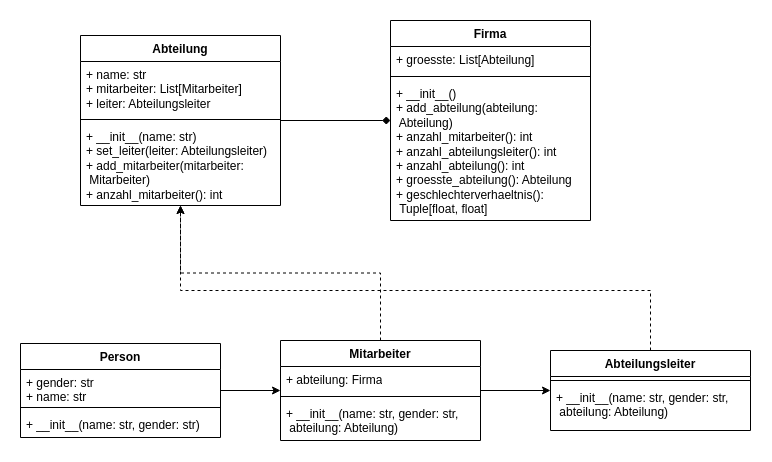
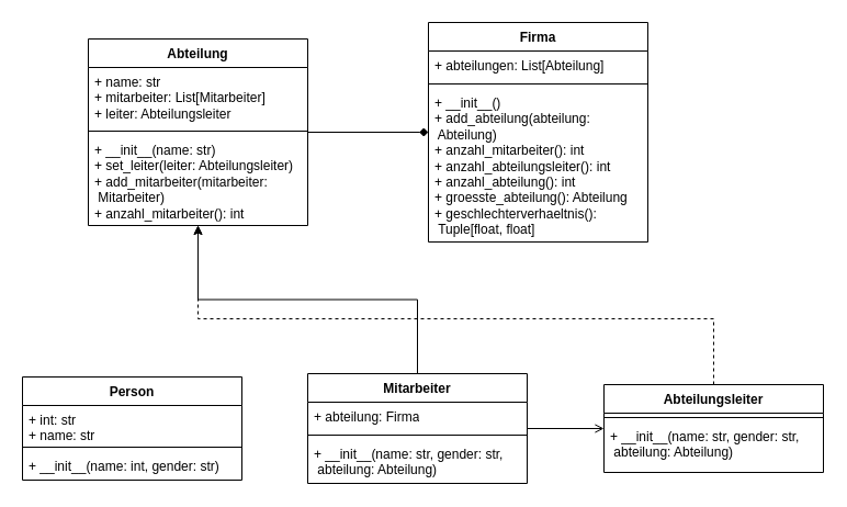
  <mxCell id="0" />
  <mxCell id="1" parent="0" />
  <mxCell id="2" value="Firma" style="swimlane;fontStyle=1;align=center;verticalAlign=top;childLayout=stackLayout;horizontal=1;startSize=26;horizontalStack=0;resizeParent=1;resizeParentMax=0;resizeLast=0;collapsible=1;marginBottom=0;whiteSpace=wrap;html=1;" parent="1" vertex="1"><mxGeometry x="390" y="20" width="200" height="200" as="geometry"><mxRectangle x="670" y="250" width="70" height="30" as="alternateBounds" /></mxGeometry></mxCell>
- <mxCell id="3" value="+ groesste: List[Abteilung]" style="text;strokeColor=none;fillColor=none;align=left;verticalAlign=top;spacingLeft=4;spacingRight=4;overflow=hidden;rotatable=0;points=[[0,0.5],[1,0.5]];portConstraint=eastwest;whiteSpace=wrap;html=1;" parent="2" vertex="1"><mxGeometry y="26" width="200" height="26" as="geometry" /></mxCell>
+ <mxCell id="3" value="+ abteilungen: List[Abteilung]" style="text;strokeColor=none;fillColor=none;align=left;verticalAlign=top;spacingLeft=4;spacingRight=4;overflow=hidden;rotatable=0;points=[[0,0.5],[1,0.5]];portConstraint=eastwest;whiteSpace=wrap;html=1;" parent="2" vertex="1"><mxGeometry y="26" width="200" height="26" as="geometry" /></mxCell>
  <mxCell id="4" value="" style="line;strokeWidth=1;fillColor=none;align=left;verticalAlign=middle;spacingTop=-1;spacingLeft=3;spacingRight=3;rotatable=0;labelPosition=right;points=[];portConstraint=eastwest;strokeColor=inherit;" parent="2" vertex="1"><mxGeometry y="52" width="200" height="8" as="geometry" /></mxCell>
  <mxCell id="5" value="+ __init__()&lt;br&gt;+ add_abteilung(abteilung: &lt;span style=&quot;white-space: pre;&quot;&gt; &lt;/span&gt;Abteilung)&lt;br&gt;+ anzahl_mitarbeiter(): int&lt;br&gt;+ anzahl_abteilungsleiter(): int&lt;br&gt;+ anzahl_abteilung(): int&lt;br&gt;+ groesste_abteilung(): Abteilung&lt;br&gt;+ geschlechterverhaeltnis(): &lt;span style=&quot;white-space: pre;&quot;&gt; &lt;/span&gt;Tuple[float, float]" style="text;strokeColor=none;fillColor=none;align=left;verticalAlign=top;spacingLeft=4;spacingRight=4;overflow=hidden;rotatable=0;points=[[0,0.5],[1,0.5]];portConstraint=eastwest;whiteSpace=wrap;html=1;" parent="2" vertex="1"><mxGeometry y="60" width="200" height="140" as="geometry" /></mxCell>
- <mxCell id="6" value="" style="edgeStyle=orthogonalEdgeStyle;rounded=0;orthogonalLoop=1;jettySize=auto;html=1;" parent="1" source="7" target="13" edge="1"><mxGeometry relative="1" as="geometry" /></mxCell>
  <mxCell id="7" value="Person" style="swimlane;fontStyle=1;align=center;verticalAlign=top;childLayout=stackLayout;horizontal=1;startSize=26;horizontalStack=0;resizeParent=1;resizeParentMax=0;resizeLast=0;collapsible=1;marginBottom=0;whiteSpace=wrap;html=1;" parent="1" vertex="1"><mxGeometry x="20" y="343" width="200" height="94" as="geometry" /></mxCell>
- <mxCell id="8" value="+ gender: str&lt;br&gt;+ name: str" style="text;strokeColor=none;fillColor=none;align=left;verticalAlign=top;spacingLeft=4;spacingRight=4;overflow=hidden;rotatable=0;points=[[0,0.5],[1,0.5]];portConstraint=eastwest;whiteSpace=wrap;html=1;" parent="7" vertex="1"><mxGeometry y="26" width="200" height="34" as="geometry" /></mxCell>
+ <mxCell id="8" value="+ int: str&lt;br&gt;+ name: str" style="text;strokeColor=none;fillColor=none;align=left;verticalAlign=top;spacingLeft=4;spacingRight=4;overflow=hidden;rotatable=0;points=[[0,0.5],[1,0.5]];portConstraint=eastwest;whiteSpace=wrap;html=1;" parent="7" vertex="1"><mxGeometry y="26" width="200" height="34" as="geometry" /></mxCell>
  <mxCell id="9" value="" style="line;strokeWidth=1;fillColor=none;align=left;verticalAlign=middle;spacingTop=-1;spacingLeft=3;spacingRight=3;rotatable=0;labelPosition=right;points=[];portConstraint=eastwest;strokeColor=inherit;" parent="7" vertex="1"><mxGeometry y="60" width="200" height="8" as="geometry" /></mxCell>
- <mxCell id="10" value="+ __init__(name: str, gender: str)" style="text;strokeColor=none;fillColor=none;align=left;verticalAlign=top;spacingLeft=4;spacingRight=4;overflow=hidden;rotatable=0;points=[[0,0.5],[1,0.5]];portConstraint=eastwest;whiteSpace=wrap;html=1;" parent="7" vertex="1"><mxGeometry y="68" width="200" height="26" as="geometry" /></mxCell>
- <mxCell id="11" value="" style="edgeStyle=orthogonalEdgeStyle;rounded=0;orthogonalLoop=1;jettySize=auto;html=1;" parent="1" source="13" target="18" edge="1"><mxGeometry relative="1" as="geometry" /></mxCell>
- <mxCell id="12" style="edgeStyle=orthogonalEdgeStyle;rounded=0;orthogonalLoop=1;jettySize=auto;html=1;dashed=1;" parent="1" source="13" target="22" edge="1"><mxGeometry relative="1" as="geometry" /></mxCell>
+ <mxCell id="10" value="+ __init__(name: int, gender: str)" style="text;strokeColor=none;fillColor=none;align=left;verticalAlign=top;spacingLeft=4;spacingRight=4;overflow=hidden;rotatable=0;points=[[0,0.5],[1,0.5]];portConstraint=eastwest;whiteSpace=wrap;html=1;" parent="7" vertex="1"><mxGeometry y="68" width="200" height="26" as="geometry" /></mxCell>
+ <mxCell id="11" value="" style="edgeStyle=orthogonalEdgeStyle;rounded=0;orthogonalLoop=1;jettySize=auto;html=1;endArrow=open;" parent="1" source="13" target="18" edge="1"><mxGeometry relative="1" as="geometry" /></mxCell>
+ <mxCell id="12" style="edgeStyle=orthogonalEdgeStyle;rounded=0;orthogonalLoop=1;jettySize=auto;html=1;" parent="1" source="13" target="22" edge="1"><mxGeometry relative="1" as="geometry" /></mxCell>
  <mxCell id="13" value="Mitarbeiter" style="swimlane;fontStyle=1;align=center;verticalAlign=top;childLayout=stackLayout;horizontal=1;startSize=26;horizontalStack=0;resizeParent=1;resizeParentMax=0;resizeLast=0;collapsible=1;marginBottom=0;whiteSpace=wrap;html=1;" parent="1" vertex="1"><mxGeometry x="280" y="340" width="200" height="100" as="geometry" /></mxCell>
  <mxCell id="14" value="+ abteilung: Firma" style="text;strokeColor=none;fillColor=none;align=left;verticalAlign=top;spacingLeft=4;spacingRight=4;overflow=hidden;rotatable=0;points=[[0,0.5],[1,0.5]];portConstraint=eastwest;whiteSpace=wrap;html=1;" parent="13" vertex="1"><mxGeometry y="26" width="200" height="26" as="geometry" /></mxCell>
  <mxCell id="15" value="" style="line;strokeWidth=1;fillColor=none;align=left;verticalAlign=middle;spacingTop=-1;spacingLeft=3;spacingRight=3;rotatable=0;labelPosition=right;points=[];portConstraint=eastwest;strokeColor=inherit;" parent="13" vertex="1"><mxGeometry y="52" width="200" height="8" as="geometry" /></mxCell>
  <mxCell id="16" value="+ __init__(name: str, gender: str, &lt;span style=&quot;white-space: pre;&quot;&gt; &lt;/span&gt;abteilung: Abteilung)" style="text;strokeColor=none;fillColor=none;align=left;verticalAlign=top;spacingLeft=4;spacingRight=4;overflow=hidden;rotatable=0;points=[[0,0.5],[1,0.5]];portConstraint=eastwest;whiteSpace=wrap;html=1;" parent="13" vertex="1"><mxGeometry y="60" width="200" height="40" as="geometry" /></mxCell>
  <mxCell id="17" style="edgeStyle=orthogonalEdgeStyle;rounded=0;orthogonalLoop=1;jettySize=auto;html=1;dashed=1;" parent="1" source="18" target="22" edge="1"><mxGeometry relative="1" as="geometry"><Array as="points"><mxPoint x="650" y="290" /><mxPoint x="180" y="290" /></Array></mxGeometry></mxCell>
  <mxCell id="18" value="Abteilungsleiter" style="swimlane;fontStyle=1;align=center;verticalAlign=top;childLayout=stackLayout;horizontal=1;startSize=26;horizontalStack=0;resizeParent=1;resizeParentMax=0;resizeLast=0;collapsible=1;marginBottom=0;whiteSpace=wrap;html=1;" parent="1" vertex="1"><mxGeometry x="550" y="350" width="200" height="80" as="geometry" /></mxCell>
  <mxCell id="19" value="" style="line;strokeWidth=1;fillColor=none;align=left;verticalAlign=middle;spacingTop=-1;spacingLeft=3;spacingRight=3;rotatable=0;labelPosition=right;points=[];portConstraint=eastwest;strokeColor=inherit;" parent="18" vertex="1"><mxGeometry y="26" width="200" height="8" as="geometry" /></mxCell>
  <mxCell id="20" value="+ __init__(name: str, gender: str, &lt;span style=&quot;white-space: pre;&quot;&gt; &lt;/span&gt;abteilung: Abteilung)" style="text;strokeColor=none;fillColor=none;align=left;verticalAlign=top;spacingLeft=4;spacingRight=4;overflow=hidden;rotatable=0;points=[[0,0.5],[1,0.5]];portConstraint=eastwest;whiteSpace=wrap;html=1;" parent="18" vertex="1"><mxGeometry y="34" width="200" height="46" as="geometry" /></mxCell>
  <mxCell id="21" style="edgeStyle=orthogonalEdgeStyle;rounded=0;orthogonalLoop=1;jettySize=auto;html=1;endArrow=diamond;" parent="1" source="22" target="2" edge="1"><mxGeometry relative="1" as="geometry" /></mxCell>
  <mxCell id="22" value="Abteilung" style="swimlane;fontStyle=1;align=center;verticalAlign=top;childLayout=stackLayout;horizontal=1;startSize=26;horizontalStack=0;resizeParent=1;resizeParentMax=0;resizeLast=0;collapsible=1;marginBottom=0;whiteSpace=wrap;html=1;" parent="1" vertex="1"><mxGeometry x="80" y="35" width="200" height="170" as="geometry" /></mxCell>
  <mxCell id="23" value="+ name: str&lt;br&gt;+ mitarbeiter: List[Mitarbeiter]&lt;br&gt;+ leiter: Abteilungsleiter" style="text;strokeColor=none;fillColor=none;align=left;verticalAlign=top;spacingLeft=4;spacingRight=4;overflow=hidden;rotatable=0;points=[[0,0.5],[1,0.5]];portConstraint=eastwest;whiteSpace=wrap;html=1;" parent="22" vertex="1"><mxGeometry y="26" width="200" height="54" as="geometry" /></mxCell>
  <mxCell id="24" value="" style="line;strokeWidth=1;fillColor=none;align=left;verticalAlign=middle;spacingTop=-1;spacingLeft=3;spacingRight=3;rotatable=0;labelPosition=right;points=[];portConstraint=eastwest;strokeColor=inherit;" parent="22" vertex="1"><mxGeometry y="80" width="200" height="8" as="geometry" /></mxCell>
  <mxCell id="25" value="+ __init__(name: str)&lt;br&gt;+ set_leiter(leiter: Abteilungsleiter)&lt;br&gt;+ add_mitarbeiter(mitarbeiter: &lt;span style=&quot;white-space: pre;&quot;&gt; &lt;/span&gt;Mitarbeiter)&lt;br&gt;+ anzahl_mitarbeiter(): int" style="text;strokeColor=none;fillColor=none;align=left;verticalAlign=top;spacingLeft=4;spacingRight=4;overflow=hidden;rotatable=0;points=[[0,0.5],[1,0.5]];portConstraint=eastwest;whiteSpace=wrap;html=1;" parent="22" vertex="1"><mxGeometry y="88" width="200" height="82" as="geometry" /></mxCell>
